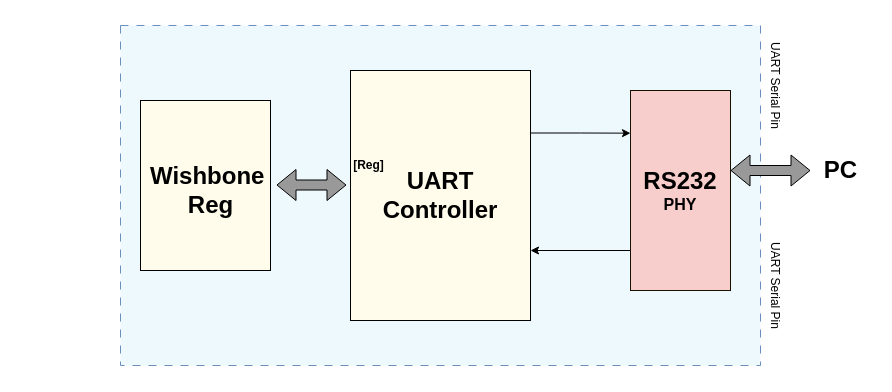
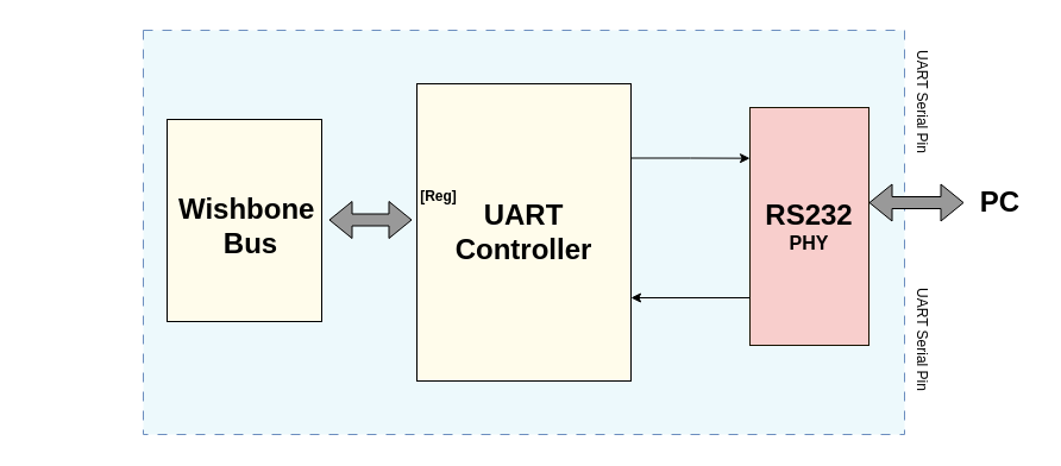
  <mxCell id="0" />
  <mxCell id="1" parent="0" />
  <mxCell id="2" value="" style="rounded=0;whiteSpace=wrap;html=1;fillColor=none;strokeColor=none;" parent="1" vertex="1"><mxGeometry x="20" y="20" width="840" height="350" as="geometry" /></mxCell>
  <mxCell id="3" value="" style="rounded=0;whiteSpace=wrap;html=1;dashed=1;dashPattern=8 8;fillColor=#EDF9FC;strokeColor=#6c8ebf;" parent="1" vertex="1"><mxGeometry x="120" y="25" width="640" height="340" as="geometry" /></mxCell>
  <mxCell id="4" value="" style="rounded=0;whiteSpace=wrap;html=1;fillColor=#FFFCEB;strokeColor=#000000;" parent="1" vertex="1"><mxGeometry x="140" y="100" width="130" height="170" as="geometry" /></mxCell>
  <mxCell id="5" style="edgeStyle=orthogonalEdgeStyle;rounded=0;orthogonalLoop=1;jettySize=auto;html=1;exitX=1;exitY=0.25;exitDx=0;exitDy=0;" parent="1" source="6" edge="1"><mxGeometry relative="1" as="geometry"><mxPoint x="630" y="132.667" as="targetPoint" /></mxGeometry></mxCell>
  <mxCell id="6" value="&lt;b&gt;&lt;font style=&quot;font-size: 24px;&quot;&gt;UART&lt;/font&gt;&lt;/b&gt;&lt;div&gt;&lt;b&gt;&lt;font style=&quot;font-size: 24px;&quot;&gt;Controller&lt;/font&gt;&lt;/b&gt;&lt;/div&gt;" style="rounded=0;whiteSpace=wrap;html=1;fillColor=#fffceb;" parent="1" vertex="1"><mxGeometry x="350" y="70" width="180" height="250" as="geometry" /></mxCell>
  <mxCell id="7" value="" style="endArrow=classic;html=1;rounded=0;" parent="1" edge="1"><mxGeometry width="50" height="50" relative="1" as="geometry"><mxPoint x="630" y="250" as="sourcePoint" /><mxPoint x="530" y="250" as="targetPoint" /></mxGeometry></mxCell>
  <mxCell id="8" value="&lt;font style=&quot;font-size: 24px;&quot;&gt;&lt;b&gt;RS232&lt;/b&gt;&lt;/font&gt;&lt;div&gt;&lt;font size=&quot;3&quot;&gt;&lt;b&gt;PHY&lt;/b&gt;&lt;/font&gt;&lt;/div&gt;" style="rounded=0;whiteSpace=wrap;html=1;fillColor=#f8cecc;strokeColor=#171100;" parent="1" vertex="1"><mxGeometry x="630" y="90" width="100" height="200" as="geometry" /></mxCell>
  <mxCell id="9" value="" style="shape=flexArrow;endArrow=classic;startArrow=classic;html=1;rounded=0;fillColor=#999999;" parent="1" edge="1"><mxGeometry width="100" height="100" relative="1" as="geometry"><mxPoint x="730" y="170" as="sourcePoint" /><mxPoint x="810" y="170" as="targetPoint" /></mxGeometry></mxCell>
  <mxCell id="10" value="" style="shape=flexArrow;endArrow=classic;startArrow=classic;html=1;rounded=0;fillColor=#999999;" parent="1" edge="1"><mxGeometry width="100" height="100" relative="1" as="geometry"><mxPoint x="276" y="184.5" as="sourcePoint" /><mxPoint x="346" y="184.5" as="targetPoint" /></mxGeometry></mxCell>
  <mxCell id="11" value="&lt;b&gt;[Reg]&lt;/b&gt;" style="text;html=1;align=center;verticalAlign=middle;resizable=0;points=[];autosize=1;strokeColor=none;fillColor=none;rotation=0;" parent="1" vertex="1"><mxGeometry x="343" y="150" width="50" height="30" as="geometry" /></mxCell>
- <mxCell id="12" value="&lt;font style=&quot;font-size: 24px;&quot;&gt;&lt;b&gt;Wishbone&amp;nbsp;&lt;/b&gt;&lt;/font&gt;&lt;div&gt;&lt;font style=&quot;font-size: 24px;&quot;&gt;&lt;b&gt;Reg&lt;/b&gt;&lt;/font&gt;&lt;/div&gt;" style="text;html=1;align=center;verticalAlign=middle;resizable=0;points=[];autosize=1;strokeColor=none;fillColor=none;" parent="1" vertex="1"><mxGeometry x="140" y="155" width="140" height="70" as="geometry" /></mxCell>
+ <mxCell id="12" value="&lt;font style=&quot;font-size: 24px;&quot;&gt;&lt;b&gt;Wishbone&amp;nbsp;&lt;/b&gt;&lt;/font&gt;&lt;div&gt;&lt;font style=&quot;font-size: 24px;&quot;&gt;&lt;b&gt;Bus&lt;/b&gt;&lt;/font&gt;&lt;/div&gt;" style="text;html=1;align=center;verticalAlign=middle;resizable=0;points=[];autosize=1;strokeColor=none;fillColor=none;" parent="1" vertex="1"><mxGeometry x="140" y="155" width="140" height="70" as="geometry" /></mxCell>
  <mxCell id="13" value="UART Serial Pin" style="text;html=1;align=center;verticalAlign=middle;resizable=0;points=[];autosize=1;strokeColor=none;fillColor=none;rotation=90;" parent="1" vertex="1"><mxGeometry x="720" y="70" width="110" height="30" as="geometry" /></mxCell>
  <mxCell id="14" value="UART Serial Pin" style="text;html=1;align=center;verticalAlign=middle;resizable=0;points=[];autosize=1;strokeColor=none;fillColor=none;rotation=90;" parent="1" vertex="1"><mxGeometry x="720" y="270" width="110" height="30" as="geometry" /></mxCell>
  <mxCell id="15" value="&lt;font style=&quot;font-size: 24px;&quot;&gt;&lt;b&gt;PC&lt;/b&gt;&lt;/font&gt;" style="text;html=1;align=center;verticalAlign=middle;resizable=0;points=[];autosize=1;strokeColor=none;fillColor=none;" parent="1" vertex="1"><mxGeometry x="810" y="150" width="60" height="40" as="geometry" /></mxCell>
